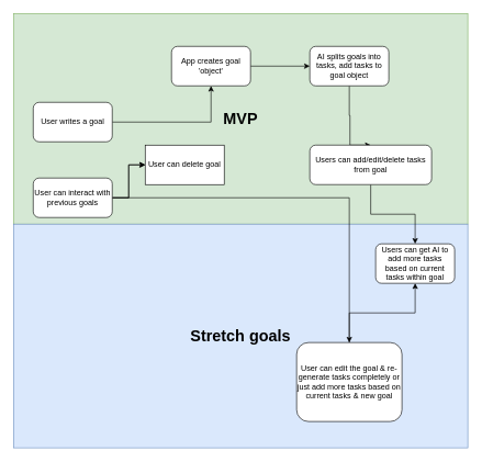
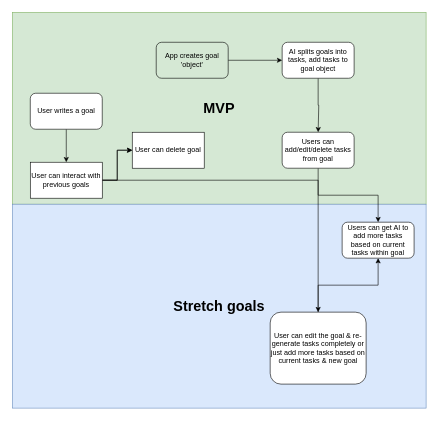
  <mxCell id="0" />
  <mxCell id="1" parent="0" />
  <mxCell id="2" value="&lt;b&gt;&lt;font style=&quot;font-size: 24px;&quot;&gt;MVP&lt;/font&gt;&lt;/b&gt;" style="rounded=0;whiteSpace=wrap;html=1;fillColor=#d5e8d4;strokeColor=#82b366;" vertex="1" parent="1"><mxGeometry x="20" y="20" width="690" height="320" as="geometry" /></mxCell>
  <mxCell id="3" value="&lt;b&gt;&lt;font style=&quot;font-size: 24px;&quot;&gt;Stretch goals&lt;/font&gt;&lt;/b&gt;" style="rounded=0;whiteSpace=wrap;html=1;glass=0;fillColor=#dae8fc;strokeColor=#6c8ebf;" vertex="1" parent="1"><mxGeometry x="20" y="340" width="690" height="340" as="geometry" /></mxCell>
- <mxCell id="4" style="edgeStyle=orthogonalEdgeStyle;rounded=0;orthogonalLoop=1;jettySize=auto;html=1;" edge="1" parent="1" source="5" target="9"><mxGeometry relative="1" as="geometry"><mxPoint x="250" y="100" as="targetPoint" /></mxGeometry></mxCell>
+ <mxCell id="4" style="edgeStyle=orthogonalEdgeStyle;rounded=0;orthogonalLoop=1;jettySize=auto;html=1;" edge="1" parent="1" source="5" target="16"><mxGeometry relative="1" as="geometry"><mxPoint x="250" y="100" as="targetPoint" /></mxGeometry></mxCell>
  <mxCell id="5" value="User writes a goal" style="rounded=1;whiteSpace=wrap;html=1;" vertex="1" parent="1"><mxGeometry x="50" y="155" width="120" height="60" as="geometry" /></mxCell>
  <mxCell id="6" style="edgeStyle=orthogonalEdgeStyle;rounded=0;orthogonalLoop=1;jettySize=auto;html=1;exitX=0.5;exitY=1;exitDx=0;exitDy=0;entryX=0.5;entryY=0;entryDx=0;entryDy=0;" edge="1" parent="1" source="7" target="11"><mxGeometry relative="1" as="geometry"><mxPoint x="530" y="220" as="targetPoint" /><Array as="points"><mxPoint x="530" y="175" /><mxPoint x="531" y="175" /></Array></mxGeometry></mxCell>
  <mxCell id="7" value="AI splits goals into tasks, add tasks to goal object" style="rounded=1;whiteSpace=wrap;html=1;" vertex="1" parent="1"><mxGeometry x="470" y="70" width="120" height="60" as="geometry" /></mxCell>
  <mxCell id="8" style="edgeStyle=orthogonalEdgeStyle;rounded=0;orthogonalLoop=1;jettySize=auto;html=1;entryX=0;entryY=0.5;entryDx=0;entryDy=0;" edge="1" parent="1" source="9" target="7"><mxGeometry relative="1" as="geometry" /></mxCell>
- <mxCell id="9" value="App creates goal 'object'" style="rounded=1;whiteSpace=wrap;html=1;" vertex="1" parent="1"><mxGeometry x="260" y="70" width="120" height="60" as="geometry" /></mxCell>
+ <mxCell id="9" value="App creates goal 'object'" style="rounded=1;whiteSpace=wrap;html=1;fillColor=#d5e8d4;" vertex="1" parent="1"><mxGeometry x="260" y="70" width="120" height="60" as="geometry" /></mxCell>
  <mxCell id="10" value="" style="edgeStyle=orthogonalEdgeStyle;rounded=0;orthogonalLoop=1;jettySize=auto;html=1;" edge="1" parent="1" source="11" target="12"><mxGeometry relative="1" as="geometry" /></mxCell>
- <mxCell id="11" value="Users can add/edit/delete tasks from goal" style="rounded=1;whiteSpace=wrap;html=1;" vertex="1" parent="1"><mxGeometry x="470" y="220" width="185" height="60" as="geometry" /></mxCell>
+ <mxCell id="11" value="Users can add/edit/delete tasks from goal" style="rounded=1;whiteSpace=wrap;html=1;" vertex="1" parent="1"><mxGeometry x="470" y="220" width="120" height="60" as="geometry" /></mxCell>
  <mxCell id="12" value="Users can get AI to add more tasks based on current tasks within goal" style="whiteSpace=wrap;html=1;rounded=1;" vertex="1" parent="1"><mxGeometry x="570" y="370" width="120" height="60" as="geometry" /></mxCell>
  <mxCell id="13" value="" style="edgeStyle=orthogonalEdgeStyle;rounded=0;orthogonalLoop=1;jettySize=auto;html=1;" edge="1" parent="1" source="16" target="17"><mxGeometry relative="1" as="geometry" /></mxCell>
  <mxCell id="14" value="" style="edgeStyle=orthogonalEdgeStyle;rounded=0;orthogonalLoop=1;jettySize=auto;html=1;" edge="1" parent="1" source="16" target="17"><mxGeometry relative="1" as="geometry" /></mxCell>
  <mxCell id="15" value="" style="edgeStyle=orthogonalEdgeStyle;rounded=0;orthogonalLoop=1;jettySize=auto;html=1;" edge="1" parent="1" source="16" target="19"><mxGeometry relative="1" as="geometry" /></mxCell>
- <mxCell id="16" value="User can interact with previous goals" style="rounded=1;whiteSpace=wrap;html=1;" vertex="1" parent="1"><mxGeometry x="50" y="270" width="120" height="60" as="geometry" /></mxCell>
+ <mxCell id="16" value="User can interact with previous goals" style="whiteSpace=wrap;html=1;rounded=0;" vertex="1" parent="1"><mxGeometry x="50" y="270" width="120" height="60" as="geometry" /></mxCell>
  <mxCell id="17" value="User can delete goal" style="whiteSpace=wrap;html=1;rounded=0;" vertex="1" parent="1"><mxGeometry x="220" y="220" width="120" height="60" as="geometry" /></mxCell>
  <mxCell id="18" style="edgeStyle=orthogonalEdgeStyle;rounded=0;orthogonalLoop=1;jettySize=auto;html=1;" edge="1" parent="1" source="19" target="12"><mxGeometry relative="1" as="geometry" /></mxCell>
  <mxCell id="19" value="User can edit the goal &amp;amp; re-generate tasks completely or just add more tasks based on current tasks &amp;amp; new goal" style="whiteSpace=wrap;html=1;rounded=1;" vertex="1" parent="1"><mxGeometry x="450" y="520" width="160" height="120" as="geometry" /></mxCell>
